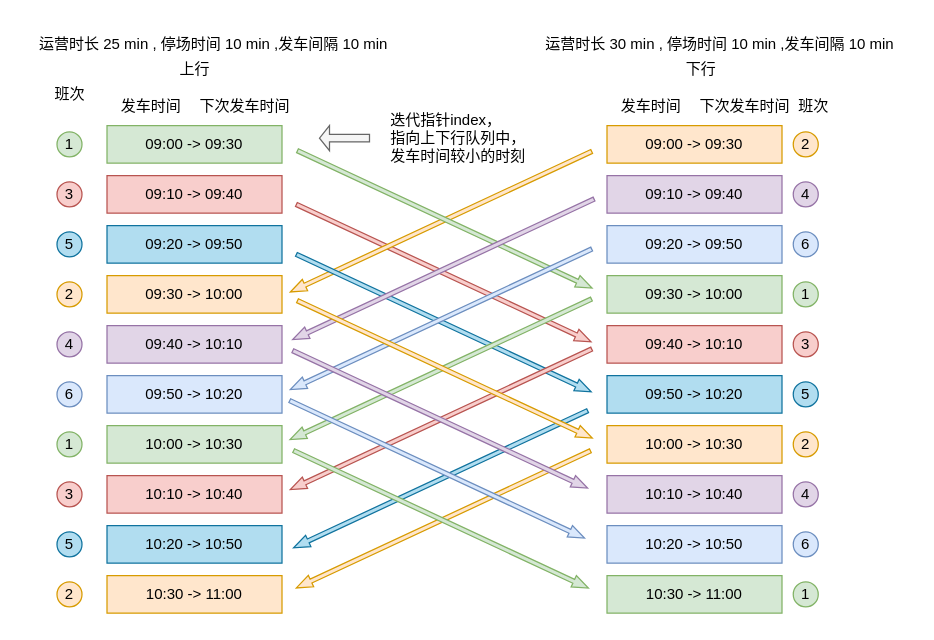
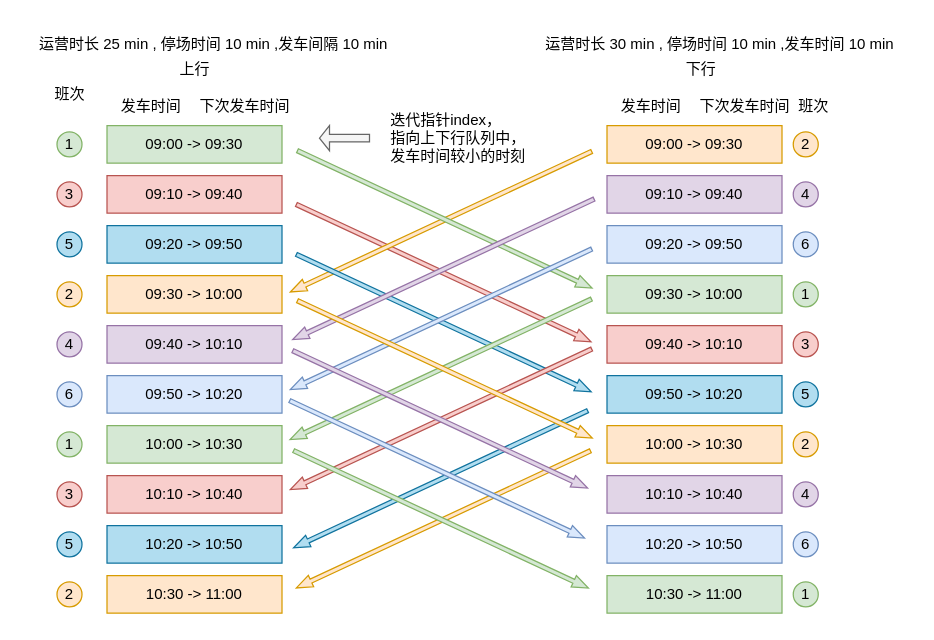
  <mxCell id="0" />
  <mxCell id="1" parent="0" />
  <mxCell id="2" value="09:00 -&amp;gt; 09:30" style="rounded=0;whiteSpace=wrap;html=1;fillColor=#d5e8d4;strokeColor=#82b366;" parent="1" vertex="1"><mxGeometry x="85" y="100" width="140" height="30" as="geometry" /></mxCell>
  <mxCell id="3" value="09:10 -&amp;gt; 09:40" style="rounded=0;whiteSpace=wrap;html=1;fillColor=#f8cecc;strokeColor=#b85450;" parent="1" vertex="1"><mxGeometry x="85" y="140" width="140" height="30" as="geometry" /></mxCell>
  <mxCell id="4" value="09:20 -&amp;gt; 09:50" style="rounded=0;whiteSpace=wrap;html=1;fillColor=#b1ddf0;strokeColor=#10739e;" parent="1" vertex="1"><mxGeometry x="85" y="180" width="140" height="30" as="geometry" /></mxCell>
  <mxCell id="5" value="09:30 -&amp;gt; 10:00" style="rounded=0;whiteSpace=wrap;html=1;fillColor=#ffe6cc;strokeColor=#d79b00;" parent="1" vertex="1"><mxGeometry x="85" y="220" width="140" height="30" as="geometry" /></mxCell>
  <mxCell id="6" value="09:40 -&amp;gt; 10:10" style="rounded=0;whiteSpace=wrap;html=1;fillColor=#e1d5e7;strokeColor=#9673a6;" parent="1" vertex="1"><mxGeometry x="85" y="260" width="140" height="30" as="geometry" /></mxCell>
  <mxCell id="7" value="09:50 -&amp;gt; 10:20" style="rounded=0;whiteSpace=wrap;html=1;fillColor=#dae8fc;strokeColor=#6c8ebf;" parent="1" vertex="1"><mxGeometry x="85" y="300" width="140" height="30" as="geometry" /></mxCell>
  <mxCell id="8" value="10:00 -&amp;gt; 10:30" style="rounded=0;whiteSpace=wrap;html=1;fillColor=#d5e8d4;strokeColor=#82b366;" parent="1" vertex="1"><mxGeometry x="85" y="340" width="140" height="30" as="geometry" /></mxCell>
  <mxCell id="9" value="10:10 -&amp;gt; 10:40" style="rounded=0;whiteSpace=wrap;html=1;fillColor=#f8cecc;strokeColor=#b85450;" parent="1" vertex="1"><mxGeometry x="85" y="380" width="140" height="30" as="geometry" /></mxCell>
  <mxCell id="10" value="运营时长 25 min , 停场时间 10 min ,发车间隔 10 min" style="text;html=1;align=center;verticalAlign=middle;resizable=0;points=[];autosize=1;strokeColor=none;fillColor=none;" parent="1" vertex="1"><mxGeometry x="20" width="300" height="30" as="geometry" y="20" /></mxCell>
  <mxCell id="11" value="上行" style="text;html=1;align=center;verticalAlign=middle;resizable=0;points=[];autosize=1;strokeColor=none;fillColor=none;" parent="1" vertex="1"><mxGeometry x="130" y="40" width="50" height="30" as="geometry" /></mxCell>
  <mxCell id="12" value="发车时间" style="text;html=1;align=center;verticalAlign=middle;resizable=0;points=[];autosize=1;strokeColor=none;fillColor=none;" parent="1" vertex="1"><mxGeometry x="85" y="70" width="70" height="30" as="geometry" /></mxCell>
  <mxCell id="13" value="下次发车时间" style="text;html=1;align=center;verticalAlign=middle;resizable=0;points=[];autosize=1;strokeColor=none;fillColor=none;" parent="1" vertex="1"><mxGeometry x="145" y="70" width="100" height="30" as="geometry" /></mxCell>
  <mxCell id="14" value="" style="html=1;shadow=0;dashed=0;align=center;verticalAlign=middle;shape=mxgraph.arrows2.arrow;dy=0.66;dx=12.92;notch=0;rotation=25;fillColor=#f8cecc;strokeColor=#b85450;" parent="1" vertex="1"><mxGeometry x="224.34" y="212.96" width="260" height="10" as="geometry" /></mxCell>
  <mxCell id="15" value="10:20 -&amp;gt; 10:50" style="rounded=0;whiteSpace=wrap;html=1;fillColor=#b1ddf0;strokeColor=#10739e;" parent="1" vertex="1"><mxGeometry x="85" y="420" width="140" height="30" as="geometry" /></mxCell>
  <mxCell id="16" value="10:30 -&amp;gt; 11:00" style="rounded=0;whiteSpace=wrap;html=1;fillColor=#ffe6cc;strokeColor=#d79b00;" parent="1" vertex="1"><mxGeometry x="85" y="460" width="140" height="30" as="geometry" /></mxCell>
- <mxCell id="17" value="运营时长 30 min , 停场时间 10 min ,发车间隔 10 min" style="text;html=1;align=center;verticalAlign=middle;resizable=0;points=[];autosize=1;strokeColor=none;fillColor=none;" parent="1" vertex="1"><mxGeometry x="425" width="300" height="30" as="geometry" y="20" /></mxCell>
+ <mxCell id="17" value="运营时长 30 min , 停场时间 10 min ,发车时间 10 min" style="text;html=1;align=center;verticalAlign=middle;resizable=0;points=[];autosize=1;strokeColor=none;fillColor=none;" parent="1" vertex="1"><mxGeometry x="425" width="300" height="30" as="geometry" y="20" /></mxCell>
  <mxCell id="18" value="" style="html=1;shadow=0;dashed=0;align=center;verticalAlign=middle;shape=mxgraph.arrows2.arrow;dy=0.66;dx=12.92;notch=0;rotation=-205;fillColor=#ffe6cc;strokeColor=#d79b00;" parent="1" vertex="1"><mxGeometry x="219.2" y="171.85" width="266" height="10" as="geometry" /></mxCell>
  <mxCell id="19" value="" style="html=1;shadow=0;dashed=0;align=center;verticalAlign=middle;shape=mxgraph.arrows2.arrow;dy=0.66;dx=12.92;notch=0;rotation=25;fillColor=#d5e8d4;strokeColor=#82b366;" parent="1" vertex="1"><mxGeometry x="225.2" y="170" width="260" height="10" as="geometry" /></mxCell>
  <mxCell id="20" value="1" style="ellipse;whiteSpace=wrap;html=1;aspect=fixed;fillColor=#d5e8d4;strokeColor=#82b366;" parent="1" vertex="1"><mxGeometry x="45" y="105" width="20" height="20" as="geometry" /></mxCell>
  <mxCell id="21" value="3" style="ellipse;whiteSpace=wrap;html=1;aspect=fixed;fillColor=#f8cecc;strokeColor=#b85450;" parent="1" vertex="1"><mxGeometry x="45" y="145" width="20" height="20" as="geometry" /></mxCell>
  <mxCell id="22" value="1" style="ellipse;whiteSpace=wrap;html=1;aspect=fixed;fillColor=#d5e8d4;strokeColor=#82b366;" parent="1" vertex="1"><mxGeometry x="45" y="345" width="20" height="20" as="geometry" /></mxCell>
  <mxCell id="23" value="3" style="ellipse;whiteSpace=wrap;html=1;aspect=fixed;fillColor=#f8cecc;strokeColor=#b85450;" parent="1" vertex="1"><mxGeometry x="45" y="385" width="20" height="20" as="geometry" /></mxCell>
  <mxCell id="24" value="2" style="ellipse;whiteSpace=wrap;html=1;aspect=fixed;fillColor=#ffe6cc;strokeColor=#d79b00;" parent="1" vertex="1"><mxGeometry x="45" y="465" width="20" height="20" as="geometry" /></mxCell>
  <mxCell id="25" value="" style="shape=singleArrow;whiteSpace=wrap;html=1;rotation=-180;fillColor=#f5f5f5;fontColor=#333333;strokeColor=#666666;" parent="1" vertex="1"><mxGeometry x="255" y="100" width="40" height="20" as="geometry" /></mxCell>
  <mxCell id="26" value="迭代指针index，&lt;br&gt;指向上下行队列中，&lt;br&gt;发车时间较小的时刻" style="text;html=1;align=left;verticalAlign=middle;resizable=0;points=[];autosize=1;strokeColor=none;fillColor=none;" parent="1" vertex="1"><mxGeometry x="310" y="80" width="130" height="60" as="geometry" /></mxCell>
  <mxCell id="27" value="5" style="ellipse;whiteSpace=wrap;html=1;aspect=fixed;fillColor=#b1ddf0;strokeColor=#10739e;" parent="1" vertex="1"><mxGeometry x="45" y="185" width="20" height="20" as="geometry" /></mxCell>
  <mxCell id="28" value="5" style="ellipse;whiteSpace=wrap;html=1;aspect=fixed;fillColor=#b1ddf0;strokeColor=#10739e;" parent="1" vertex="1"><mxGeometry x="45" y="425" width="20" height="20" as="geometry" /></mxCell>
  <mxCell id="29" value="班次" style="text;html=1;align=center;verticalAlign=middle;resizable=0;points=[];autosize=1;strokeColor=none;fillColor=none;" parent="1" vertex="1"><mxGeometry x="30" y="60" width="50" height="30" as="geometry" /></mxCell>
  <mxCell id="30" value="" style="html=1;shadow=0;dashed=0;align=center;verticalAlign=middle;shape=mxgraph.arrows2.arrow;dy=0.66;dx=12.92;notch=0;rotation=25;fillColor=#b1ddf0;strokeColor=#10739e;" parent="1" vertex="1"><mxGeometry x="224.33" y="253" width="260.19" height="10" as="geometry" /></mxCell>
  <mxCell id="31" value="下行" style="text;html=1;align=center;verticalAlign=middle;resizable=0;points=[];autosize=1;strokeColor=none;fillColor=none;" parent="1" vertex="1"><mxGeometry x="535" y="40" width="50" height="30" as="geometry" /></mxCell>
  <mxCell id="32" value="发车时间" style="text;html=1;align=center;verticalAlign=middle;resizable=0;points=[];autosize=1;strokeColor=none;fillColor=none;" parent="1" vertex="1"><mxGeometry x="485" y="70" width="70" height="30" as="geometry" /></mxCell>
  <mxCell id="33" value="1" style="ellipse;whiteSpace=wrap;html=1;aspect=fixed;fillColor=#d5e8d4;strokeColor=#82b366;" parent="1" vertex="1"><mxGeometry x="634" y="225" width="20" height="20" as="geometry" /></mxCell>
  <mxCell id="34" value="2" style="ellipse;whiteSpace=wrap;html=1;aspect=fixed;fillColor=#ffe6cc;strokeColor=#d79b00;" parent="1" vertex="1"><mxGeometry x="634" y="105" width="20" height="20" as="geometry" /></mxCell>
  <mxCell id="35" value="2" style="ellipse;whiteSpace=wrap;html=1;aspect=fixed;fillColor=#ffe6cc;strokeColor=#d79b00;" parent="1" vertex="1"><mxGeometry x="634" y="345" width="20" height="20" as="geometry" /></mxCell>
  <mxCell id="36" value="4" style="ellipse;whiteSpace=wrap;html=1;aspect=fixed;fillColor=#e1d5e7;strokeColor=#9673a6;" parent="1" vertex="1"><mxGeometry x="634" y="385" width="20" height="20" as="geometry" /></mxCell>
  <mxCell id="37" value="1" style="ellipse;whiteSpace=wrap;html=1;aspect=fixed;fillColor=#d5e8d4;strokeColor=#82b366;" parent="1" vertex="1"><mxGeometry x="634" y="465" width="20" height="20" as="geometry" /></mxCell>
  <mxCell id="38" value="6" style="ellipse;whiteSpace=wrap;html=1;aspect=fixed;fillColor=#dae8fc;strokeColor=#6c8ebf;" parent="1" vertex="1"><mxGeometry x="634" y="185" width="20" height="20" as="geometry" /></mxCell>
  <mxCell id="39" value="6" style="ellipse;whiteSpace=wrap;html=1;aspect=fixed;fillColor=#dae8fc;strokeColor=#6c8ebf;" parent="1" vertex="1"><mxGeometry x="634" y="425" width="20" height="20" as="geometry" /></mxCell>
  <mxCell id="40" value="班次" style="text;html=1;align=center;verticalAlign=middle;resizable=0;points=[];autosize=1;strokeColor=none;fillColor=none;" parent="1" vertex="1"><mxGeometry x="625" y="70" width="50" height="30" as="geometry" /></mxCell>
  <mxCell id="41" value="下次发车时间" style="text;html=1;align=center;verticalAlign=middle;resizable=0;points=[];autosize=1;strokeColor=none;fillColor=none;" parent="1" vertex="1"><mxGeometry x="545" y="70" width="100" height="30" as="geometry" /></mxCell>
  <mxCell id="42" value="09:00 -&amp;gt; 09:30" style="rounded=0;whiteSpace=wrap;html=1;fillColor=#ffe6cc;strokeColor=#d79b00;" parent="1" vertex="1"><mxGeometry x="485" y="100" width="140" height="30" as="geometry" /></mxCell>
  <mxCell id="43" value="09:10 -&amp;gt; 09:40" style="rounded=0;whiteSpace=wrap;html=1;fillColor=#e1d5e7;strokeColor=#9673a6;" parent="1" vertex="1"><mxGeometry x="485" y="140" width="140" height="30" as="geometry" /></mxCell>
  <mxCell id="44" value="09:20 -&amp;gt; 09:50" style="rounded=0;whiteSpace=wrap;html=1;fillColor=#dae8fc;strokeColor=#6c8ebf;" parent="1" vertex="1"><mxGeometry x="485" y="180" width="140" height="30" as="geometry" /></mxCell>
  <mxCell id="45" value="09:30 -&amp;gt; 10:00" style="rounded=0;whiteSpace=wrap;html=1;fillColor=#d5e8d4;strokeColor=#82b366;" parent="1" vertex="1"><mxGeometry x="485" y="220" width="140" height="30" as="geometry" /></mxCell>
  <mxCell id="46" value="09:40 -&amp;gt; 10:10" style="rounded=0;whiteSpace=wrap;html=1;fillColor=#f8cecc;strokeColor=#b85450;" parent="1" vertex="1"><mxGeometry x="485" y="260" width="140" height="30" as="geometry" /></mxCell>
  <mxCell id="47" value="09:50 -&amp;gt; 10:20" style="rounded=0;whiteSpace=wrap;html=1;fillColor=#b1ddf0;strokeColor=#10739e;" parent="1" vertex="1"><mxGeometry x="485" y="300" width="140" height="30" as="geometry" /></mxCell>
  <mxCell id="48" value="10:00 -&amp;gt; 10:30" style="rounded=0;whiteSpace=wrap;html=1;fillColor=#ffe6cc;strokeColor=#d79b00;" parent="1" vertex="1"><mxGeometry x="485" y="340" width="140" height="30" as="geometry" /></mxCell>
  <mxCell id="49" value="10:10 -&amp;gt; 10:40" style="rounded=0;whiteSpace=wrap;html=1;fillColor=#e1d5e7;strokeColor=#9673a6;" parent="1" vertex="1"><mxGeometry x="485" y="380" width="140" height="30" as="geometry" /></mxCell>
  <mxCell id="50" value="10:20 -&amp;gt; 10:50" style="rounded=0;whiteSpace=wrap;html=1;fillColor=#dae8fc;strokeColor=#6c8ebf;" parent="1" vertex="1"><mxGeometry x="485" y="420" width="140" height="30" as="geometry" /></mxCell>
  <mxCell id="51" value="10:30 -&amp;gt; 11:00" style="rounded=0;whiteSpace=wrap;html=1;fillColor=#d5e8d4;strokeColor=#82b366;" parent="1" vertex="1"><mxGeometry x="485" y="460" width="140" height="30" as="geometry" /></mxCell>
  <mxCell id="52" value="" style="html=1;shadow=0;dashed=0;align=center;verticalAlign=middle;shape=mxgraph.arrows2.arrow;dy=0.66;dx=12.92;notch=0;rotation=-205;fillColor=#f8cecc;strokeColor=#b85450;" parent="1" vertex="1"><mxGeometry x="219.2" y="330" width="266" height="10" as="geometry" /></mxCell>
  <mxCell id="53" value="" style="html=1;shadow=0;dashed=0;align=center;verticalAlign=middle;shape=mxgraph.arrows2.arrow;dy=0.66;dx=12.92;notch=0;rotation=-205;fillColor=#dae8fc;strokeColor=#6c8ebf;" parent="1" vertex="1"><mxGeometry x="219.2" y="250" width="266" height="10" as="geometry" /></mxCell>
  <mxCell id="54" value="" style="html=1;shadow=0;dashed=0;align=center;verticalAlign=middle;shape=mxgraph.arrows2.arrow;dy=0.66;dx=12.92;notch=0;rotation=-205;fillColor=#d5e8d4;strokeColor=#82b366;" parent="1" vertex="1"><mxGeometry x="219" y="290" width="266" height="10" as="geometry" /></mxCell>
  <mxCell id="55" value="" style="html=1;shadow=0;dashed=0;align=center;verticalAlign=middle;shape=mxgraph.arrows2.arrow;dy=0.66;dx=12.92;notch=0;rotation=-205;fillColor=#e1d5e7;strokeColor=#9673a6;" parent="1" vertex="1"><mxGeometry x="221.09" y="210" width="266" height="10" as="geometry" /></mxCell>
  <mxCell id="56" value="" style="html=1;shadow=0;dashed=0;align=center;verticalAlign=middle;shape=mxgraph.arrows2.arrow;dy=0.66;dx=12.92;notch=0;rotation=-205;fillColor=#b1ddf0;strokeColor=#10739e;" parent="1" vertex="1"><mxGeometry x="222.11" y="377.86" width="259.53" height="10" as="geometry" /></mxCell>
  <mxCell id="57" value="" style="html=1;shadow=0;dashed=0;align=center;verticalAlign=middle;shape=mxgraph.arrows2.arrow;dy=0.66;dx=12.92;notch=0;rotation=-205;fillColor=#ffe6cc;strokeColor=#d79b00;" parent="1" vertex="1"><mxGeometry x="224.33" y="410" width="259.53" height="10" as="geometry" /></mxCell>
  <mxCell id="58" value="" style="html=1;shadow=0;dashed=0;align=center;verticalAlign=middle;shape=mxgraph.arrows2.arrow;dy=0.66;dx=12.92;notch=0;rotation=25;fillColor=#e1d5e7;strokeColor=#9673a6;" parent="1" vertex="1"><mxGeometry x="221.45" y="330" width="260.19" height="10" as="geometry" /></mxCell>
  <mxCell id="59" value="" style="html=1;shadow=0;dashed=0;align=center;verticalAlign=middle;shape=mxgraph.arrows2.arrow;dy=0.66;dx=12.92;notch=0;rotation=25;fillColor=#dae8fc;strokeColor=#6c8ebf;" parent="1" vertex="1"><mxGeometry x="219" y="370" width="260.19" height="10" as="geometry" /></mxCell>
  <mxCell id="60" value="" style="html=1;shadow=0;dashed=0;align=center;verticalAlign=middle;shape=mxgraph.arrows2.arrow;dy=0.66;dx=12.92;notch=0;rotation=25;fillColor=#d5e8d4;strokeColor=#82b366;" parent="1" vertex="1"><mxGeometry x="222.11" y="410" width="260.19" height="10" as="geometry" /></mxCell>
  <mxCell id="61" value="" style="html=1;shadow=0;dashed=0;align=center;verticalAlign=middle;shape=mxgraph.arrows2.arrow;dy=0.66;dx=12.92;notch=0;rotation=25;fillColor=#ffe6cc;strokeColor=#d79b00;" parent="1" vertex="1"><mxGeometry x="225.2" y="290" width="260.19" height="10" as="geometry" /></mxCell>
  <mxCell id="62" value="3" style="ellipse;whiteSpace=wrap;html=1;aspect=fixed;fillColor=#f8cecc;strokeColor=#b85450;" parent="1" vertex="1"><mxGeometry x="634" y="265" width="20" height="20" as="geometry" /></mxCell>
  <mxCell id="63" value="4" style="ellipse;whiteSpace=wrap;html=1;aspect=fixed;fillColor=#e1d5e7;strokeColor=#9673a6;" parent="1" vertex="1"><mxGeometry x="634" y="145" width="20" height="20" as="geometry" /></mxCell>
  <mxCell id="64" value="2" style="ellipse;whiteSpace=wrap;html=1;aspect=fixed;fillColor=#ffe6cc;strokeColor=#d79b00;" parent="1" vertex="1"><mxGeometry x="45" y="225" width="20" height="20" as="geometry" /></mxCell>
  <mxCell id="65" value="4" style="ellipse;whiteSpace=wrap;html=1;aspect=fixed;fillColor=#e1d5e7;strokeColor=#9673a6;" parent="1" vertex="1"><mxGeometry x="45" y="265" width="20" height="20" as="geometry" /></mxCell>
  <mxCell id="66" value="6" style="ellipse;whiteSpace=wrap;html=1;aspect=fixed;fillColor=#dae8fc;strokeColor=#6c8ebf;" parent="1" vertex="1"><mxGeometry x="45" y="305" width="20" height="20" as="geometry" /></mxCell>
  <mxCell id="67" value="5" style="ellipse;whiteSpace=wrap;html=1;aspect=fixed;fillColor=#b1ddf0;strokeColor=#10739e;" parent="1" vertex="1"><mxGeometry x="634" y="305" width="20" height="20" as="geometry" /></mxCell>
